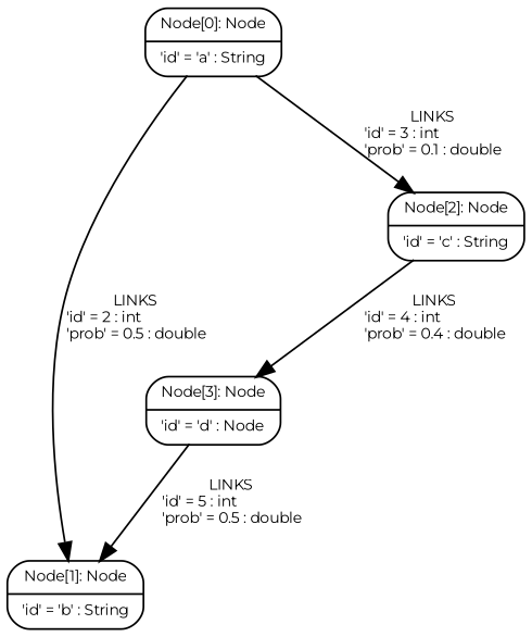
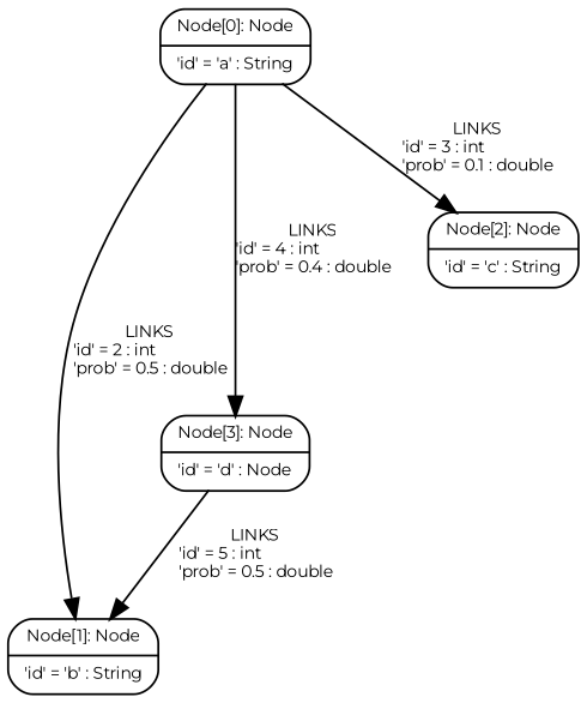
  digraph {
    fontname=Montserrat
    node [fontname=Montserrat fontsize=8 shape=Mrecord]
    edge [fontname=Montserrat fontsize=8]
    n1 [label="{Node\[0\]: Node|'id' = 'a' : String\l}"]
    n2 [label="{Node\[1\]: Node|'id' = 'b' : String\l}"]
    n3 [label="{Node\[3\]: Node|'id' = 'd' : Node\l}"]
    n4 [label="{Node\[2\]: Node|'id' = 'c' : String\l}"]
    n1 -> n2 [label="LINKS\n'id' = 2 : int\l'prob' = 0.5 : double\l"]
-   n4 -> n3 [label="LINKS\n'id' = 4 : int\l'prob' = 0.4 : double\l"]
+   n1 -> n3 [label="LINKS\n'id' = 4 : int\l'prob' = 0.4 : double\l"]
    n1 -> n4 [label="LINKS\n'id' = 3 : int\l'prob' = 0.1 : double\l"]
    n3 -> n2 [label="LINKS\n'id' = 5 : int\l'prob' = 0.5 : double\l"]
  }
